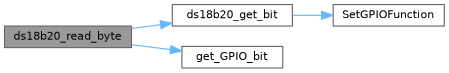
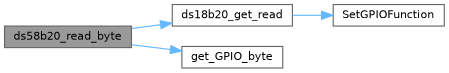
  digraph {
    rankdir=LR
    node [color=grey40 fillcolor=white fontname=Helvetica fontsize=10 shape=box style=filled]
    edge [color=steelblue1 fontname=Helvetica fontsize=10 labelfontname=Helvetica labelfontsize=10 style=solid]
-   n1 [color=gray40 fillcolor=grey60 fontcolor=black height=0.2 label=ds18b20_read_byte width=0.4]
-   n2 [height=0.2 label=ds18b20_get_bit width=0.4]
-   n3 [height=0.2 label=get_GPIO_bit width=0.4]
+   n1 [color=gray40 fillcolor=grey60 fontcolor=black height=0.2 label=ds58b20_read_byte width=0.4]
+   n2 [height=0.2 label=ds18b20_get_read width=0.4]
+   n3 [height=0.2 label=get_GPIO_byte width=0.4]
    n4 [height=0.2 label=SetGPIOFunction width=0.4]
    n1 -> n2
    n1 -> n3
    n2 -> n4
  }
